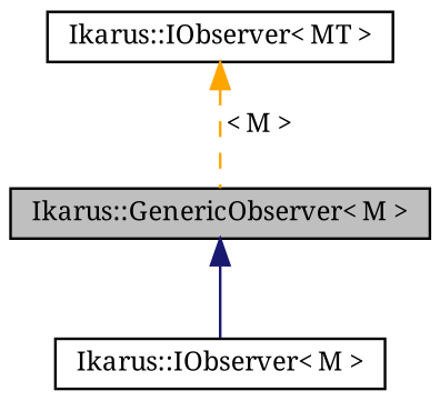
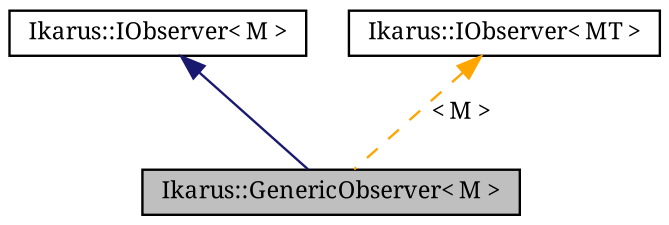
  digraph {
    fontname="Noto Serif"
    node [color=black fillcolor=white fontname="Noto Serif" fontsize=10 shape=record style=filled]
    edge [dir=back fontname="Noto Serif" fontsize=10 labelfontname=Helvetica labelfontsize=10]
    n1 [fillcolor=grey75 fontcolor=black height=0.2 label="Ikarus::GenericObserver\< M \>" width=0.4]
    n2 [height=0.2 label="Ikarus::IObserver\< M \>" width=0.4]
    n3 [height=0.2 label="Ikarus::IObserver\< MT \>" width=0.4]
-   n1 -> n2 [color=midnightblue style=solid]
+   n2 -> n1 [color=midnightblue style=solid]
    n3 -> n1 [color=orange label=" \< M \>" style=dashed]
  }
